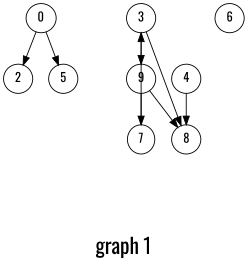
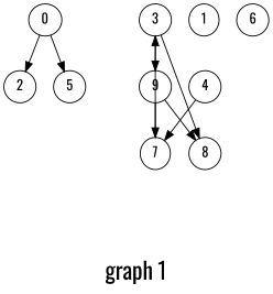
  digraph {
    fontname=Oswald
    fontsize=24
    label="\ngraph 1\n"
    splines=false
    node [fontname=Oswald shape=ellipse]
    edge [fontname=Oswald]
    0 [height=0.3 width=0.3]
    2 [height=0.3 width=0.3]
    5 [height=0.3 width=0.3]
    3 [height=0.3 width=0.3]
    8 [height=0.3 width=0.3]
    9 [height=0.3 width=0.3]
+   1 [height=0.3 width=0.3]
    7 [height=0.3 width=0.3]
    4 [height=0.3 width=0.3]
    6 [height=0.3 width=0.3]
    0 -> 2
    0 -> 5
    3 -> 8
    3 -> 9
    9 -> 8
    9 -> 7
    7 -> 3
-   4 -> 8
+   4 -> 7
  }
